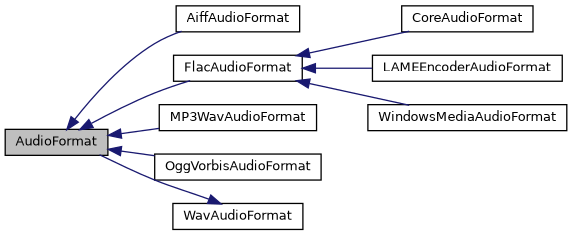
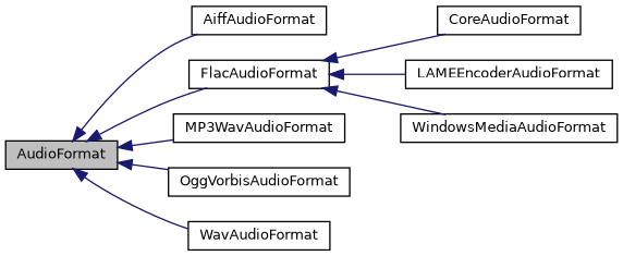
  digraph {
    rankdir=LR
    node [color=black fontname=Helvetica fontsize=10 shape=record]
    edge [color=midnightblue dir=back fontname=Helvetica fontsize=10 labelfontname=Helvetica labelfontsize=10 style=solid]
    n1 [fillcolor=grey75 fontcolor=black height=0.2 label=AudioFormat style=filled width=0.4]
    n2 [height=0.2 label=AiffAudioFormat width=0.4]
    n3 [height=0.2 label=FlacAudioFormat width=0.4]
    n4 [height=0.2 label=MP3WavAudioFormat width=0.4]
    n5 [height=0.2 label=OggVorbisAudioFormat width=0.4]
    n6 [height=0.2 label=WavAudioFormat width=0.4]
    n7 [height=0.2 label=CoreAudioFormat width=0.4]
    n8 [height=0.2 label=LAMEEncoderAudioFormat width=0.4]
    n9 [height=0.2 label=WindowsMediaAudioFormat width=0.4]
    n1 -> n2
    n1 -> n3
    n1 -> n4
    n1 -> n5
-   n6 -> n1
+   n1 -> n6
    n3 -> n7
    n3 -> n8
    n3 -> n9
  }
